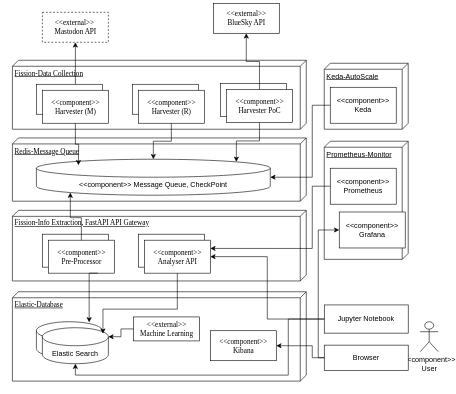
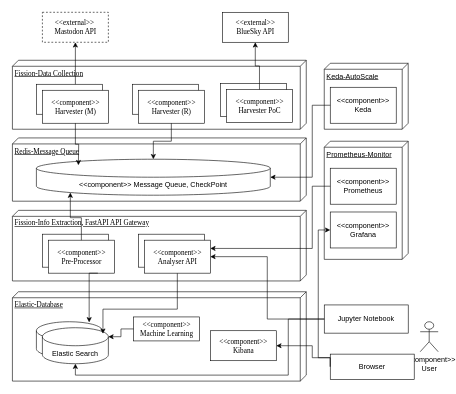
  <mxCell id="0" />
  <mxCell id="1" parent="0" />
  <mxCell id="2" value="Redis-Message Queue" style="verticalAlign=top;align=left;spacingTop=8;spacingLeft=2;spacingRight=12;shape=cube;size=10;direction=south;fontStyle=4;html=1;rounded=0;shadow=0;comic=0;labelBackgroundColor=none;strokeWidth=1;fontFamily=Verdana;fontSize=12" parent="1" vertex="1"><mxGeometry x="20" y="229.5" width="490" height="105.5" as="geometry" /></mxCell>
  <mxCell id="3" value="Fission-Data Collection" style="verticalAlign=top;align=left;spacingTop=8;spacingLeft=2;spacingRight=12;shape=cube;size=10;direction=south;fontStyle=4;html=1;rounded=0;shadow=0;comic=0;labelBackgroundColor=none;strokeWidth=1;fontFamily=Verdana;fontSize=12" parent="1" vertex="1"><mxGeometry x="20" y="100" width="490" height="115" as="geometry" /></mxCell>
  <mxCell id="4" value="Elastic-Database" style="verticalAlign=top;align=left;spacingTop=8;spacingLeft=2;spacingRight=12;shape=cube;size=10;direction=south;fontStyle=4;html=1;rounded=0;shadow=0;comic=0;labelBackgroundColor=none;strokeWidth=1;fontFamily=Verdana;fontSize=12" parent="1" vertex="1"><mxGeometry x="20" y="486" width="490" height="149" as="geometry" /></mxCell>
  <mxCell id="5" style="edgeStyle=orthogonalEdgeStyle;rounded=0;orthogonalLoop=1;jettySize=auto;html=1;entryX=0.5;entryY=1;entryDx=0;entryDy=0;exitX=0.5;exitY=0;exitDx=0;exitDy=0;" parent="1" source="8" target="14" edge="1"><mxGeometry relative="1" as="geometry" /></mxCell>
  <mxCell id="6" value="Havestor&lt;div&gt;(Mastodon)&lt;/div&gt;" style="html=1;rounded=0;shadow=0;comic=0;labelBackgroundColor=none;strokeWidth=1;fontFamily=Verdana;fontSize=12;align=center;" parent="1" vertex="1"><mxGeometry x="60" y="140" width="110" height="50" as="geometry" /></mxCell>
  <mxCell id="7" value="Havestor&lt;div&gt;(Reddit)&lt;/div&gt;" style="html=1;rounded=0;shadow=0;comic=0;labelBackgroundColor=none;strokeWidth=1;fontFamily=Verdana;fontSize=12;align=center;" parent="1" vertex="1"><mxGeometry x="220" y="140" width="110" height="50" as="geometry" /></mxCell>
  <mxCell id="8" value="&lt;div&gt;&lt;span style=&quot;background-color: light-dark(#ffffff, var(--ge-dark-color, #121212));&quot;&gt;&amp;lt;&amp;lt;component&amp;gt;&amp;gt;&lt;/span&gt;&lt;/div&gt;&lt;div&gt;&lt;span style=&quot;background-color: light-dark(#ffffff, var(--ge-dark-color, #121212));&quot;&gt;Harvester (M)&lt;/span&gt;&lt;/div&gt;" style="html=1;rounded=0;shadow=0;comic=0;labelBackgroundColor=none;strokeWidth=1;fontFamily=Verdana;fontSize=12;align=center;" parent="1" vertex="1"><mxGeometry x="70" y="150" width="110" height="55" as="geometry" /></mxCell>
  <mxCell id="9" value="&lt;span style=&quot;background-color: light-dark(#ffffff, var(--ge-dark-color, #121212));&quot;&gt;&amp;lt;&amp;lt;component&amp;gt;&amp;gt;&lt;/span&gt;&lt;div&gt;&lt;span style=&quot;background-color: light-dark(#ffffff, var(--ge-dark-color, #121212));&quot;&gt;Harvester (R)&lt;/span&gt;&lt;/div&gt;" style="html=1;rounded=0;shadow=0;comic=0;labelBackgroundColor=none;strokeWidth=1;fontFamily=Verdana;fontSize=12;align=center;" parent="1" vertex="1"><mxGeometry x="230" y="150" width="110" height="55" as="geometry" /></mxCell>
  <mxCell id="10" value="&lt;span style=&quot;background-color: light-dark(#ffffff, var(--ge-dark-color, #121212));&quot;&gt;&amp;lt;&amp;lt;component&amp;gt;&amp;gt;&lt;/span&gt;&lt;div&gt;&lt;span style=&quot;background-color: light-dark(#ffffff, var(--ge-dark-color, #121212));&quot;&gt;Kibana&lt;/span&gt;&lt;/div&gt;" style="html=1;rounded=0;shadow=0;comic=0;labelBackgroundColor=none;strokeWidth=1;fontFamily=Verdana;fontSize=12;align=center;" parent="1" vertex="1"><mxGeometry x="350" y="551" width="110" height="50" as="geometry" /></mxCell>
  <mxCell id="11" value="&amp;lt;&amp;lt;component&amp;gt;&amp;gt;&lt;div&gt;User&lt;/div&gt;" style="shape=umlActor;verticalLabelPosition=bottom;verticalAlign=top;html=1;outlineConnect=0;" parent="1" vertex="1"><mxGeometry x="700" y="536" width="30" height="50" as="geometry" /></mxCell>
  <mxCell id="12" value="" style="shape=cylinder3;whiteSpace=wrap;html=1;boundedLbl=1;backgroundOutline=1;size=15;" parent="1" vertex="1"><mxGeometry x="60" y="536" width="110" height="60" as="geometry" /></mxCell>
  <mxCell id="13" value="&lt;span&gt;Elastic Search&lt;/span&gt;" style="shape=cylinder3;whiteSpace=wrap;html=1;boundedLbl=1;backgroundOutline=1;size=15;" parent="1" vertex="1"><mxGeometry x="70" y="546" width="110" height="60" as="geometry" /></mxCell>
  <mxCell id="14" value="&lt;div&gt;&lt;span style=&quot;background-color: light-dark(#ffffff, var(--ge-dark-color, #121212));&quot;&gt;&amp;lt;&amp;lt;external&amp;gt;&amp;gt;&amp;nbsp;&lt;/span&gt;&lt;/div&gt;&lt;div&gt;&lt;span style=&quot;background-color: light-dark(#ffffff, var(--ge-dark-color, #121212));&quot;&gt;Mastodon API&lt;/span&gt;&lt;/div&gt;" style="html=1;rounded=0;shadow=0;comic=0;labelBackgroundColor=none;strokeWidth=1;fontFamily=Verdana;fontSize=12;align=center;dashed=1;" parent="1" vertex="1"><mxGeometry x="70" y="20" width="110" height="50" as="geometry" /></mxCell>
  <mxCell id="15" value="&lt;span&gt;Jupyter Notebook&lt;/span&gt;" style="rounded=0;whiteSpace=wrap;html=1;" parent="1" vertex="1"><mxGeometry x="540" y="508" width="140" height="47" as="geometry" /></mxCell>
- <mxCell id="16" value="&lt;span style=&quot;background-color: light-dark(#ffffff, var(--ge-dark-color, #121212));&quot;&gt;&amp;lt;&amp;lt;external&amp;gt;&amp;gt;&lt;/span&gt;&lt;div&gt;&lt;span style=&quot;background-color: light-dark(#ffffff, var(--ge-dark-color, #121212));&quot;&gt;BlueSky API&lt;/span&gt;&lt;/div&gt;" style="html=1;rounded=0;shadow=0;comic=0;labelBackgroundColor=none;strokeWidth=1;fontFamily=Verdana;fontSize=12;align=center;" parent="1" vertex="1"><mxGeometry x="355" y="5" width="110" height="50" as="geometry" /></mxCell>
+ <mxCell id="16" value="&lt;span style=&quot;background-color: light-dark(#ffffff, var(--ge-dark-color, #121212));&quot;&gt;&amp;lt;&amp;lt;external&amp;gt;&amp;gt;&lt;/span&gt;&lt;div&gt;&lt;span style=&quot;background-color: light-dark(#ffffff, var(--ge-dark-color, #121212));&quot;&gt;BlueSky API&lt;/span&gt;&lt;/div&gt;" style="html=1;rounded=0;shadow=0;comic=0;labelBackgroundColor=none;strokeWidth=1;fontFamily=Verdana;fontSize=12;align=center;" parent="1" vertex="1"><mxGeometry x="370" y="20" width="110" height="50" as="geometry" /></mxCell>
  <mxCell id="17" value="&lt;span&gt;&amp;lt;&amp;lt;component&amp;gt;&amp;gt; Message Queue, CheckPoint&lt;/span&gt;" style="shape=cylinder3;whiteSpace=wrap;html=1;boundedLbl=1;backgroundOutline=1;size=15;" parent="1" vertex="1"><mxGeometry x="60" y="265" width="390" height="60" as="geometry" /></mxCell>
  <mxCell id="18" value="" style="rounded=0;whiteSpace=wrap;html=1;" parent="1" vertex="1"><mxGeometry x="220" y="365" width="110" height="50" as="geometry" /></mxCell>
  <mxCell id="19" value="Analytic" style="rounded=0;whiteSpace=wrap;html=1;" parent="1" vertex="1"><mxGeometry x="230" y="375" width="110" height="50" as="geometry" /></mxCell>
  <mxCell id="20" style="edgeStyle=orthogonalEdgeStyle;rounded=0;orthogonalLoop=1;jettySize=auto;html=1;exitX=0.5;exitY=1;exitDx=0;exitDy=0;" parent="1" source="8" edge="1"><mxGeometry relative="1" as="geometry"><mxPoint x="130" y="275" as="targetPoint" /></mxGeometry></mxCell>
  <mxCell id="21" style="edgeStyle=orthogonalEdgeStyle;rounded=0;orthogonalLoop=1;jettySize=auto;html=1;exitX=0.5;exitY=1;exitDx=0;exitDy=0;entryX=0.5;entryY=0;entryDx=0;entryDy=0;entryPerimeter=0;" parent="1" source="9" target="17" edge="1"><mxGeometry relative="1" as="geometry"><mxPoint x="286" y="255" as="targetPoint" /></mxGeometry></mxCell>
  <mxCell id="22" style="edgeStyle=orthogonalEdgeStyle;rounded=0;orthogonalLoop=1;jettySize=auto;html=1;exitX=0;exitY=0.5;exitDx=0;exitDy=0;entryX=1;entryY=0.5;entryDx=0;entryDy=0;" parent="1" source="23" target="10" edge="1"><mxGeometry relative="1" as="geometry"><Array as="points"><mxPoint x="520" y="596" /><mxPoint x="520" y="576" /></Array></mxGeometry></mxCell>
- <mxCell id="23" value="&lt;span&gt;Browser&lt;/span&gt;" style="rounded=0;whiteSpace=wrap;html=1;" parent="1" vertex="1"><mxGeometry x="540" y="575" width="140" height="42" as="geometry" /></mxCell>
+ <mxCell id="23" value="&lt;span&gt;Browser&lt;/span&gt;" style="rounded=0;whiteSpace=wrap;html=1;" parent="1" vertex="1"><mxGeometry x="550" y="590" width="140" height="42" as="geometry" /></mxCell>
  <mxCell id="24" value="Prometheus-Monitor" style="verticalAlign=top;align=left;spacingTop=8;spacingLeft=2;spacingRight=12;shape=cube;size=10;direction=south;fontStyle=4;html=1;whiteSpace=wrap;" parent="1" vertex="1"><mxGeometry x="540" y="235" width="140" height="197" as="geometry" /></mxCell>
  <mxCell id="25" value="&lt;span style=&quot;background-color: light-dark(#ffffff, var(--ge-dark-color, #121212));&quot;&gt;&amp;lt;&amp;lt;component&amp;gt;&amp;gt;&lt;/span&gt;&lt;div&gt;&lt;span style=&quot;background-color: light-dark(#ffffff, var(--ge-dark-color, #121212));&quot;&gt;Prometheus&lt;/span&gt;&lt;/div&gt;" style="rounded=0;whiteSpace=wrap;html=1;" parent="1" vertex="1"><mxGeometry x="550" y="280" width="110" height="60" as="geometry" /></mxCell>
- <mxCell id="26" value="&lt;span style=&quot;background-color: light-dark(#ffffff, var(--ge-dark-color, #121212));&quot;&gt;&amp;lt;&amp;lt;component&amp;gt;&amp;gt;&lt;/span&gt;&lt;div&gt;&lt;span style=&quot;background-color: light-dark(#ffffff, var(--ge-dark-color, #121212));&quot;&gt;Grafana&lt;/span&gt;&lt;/div&gt;" style="rounded=0;whiteSpace=wrap;html=1;" parent="1" vertex="1"><mxGeometry x="565" y="353" width="110" height="60" as="geometry" /></mxCell>
+ <mxCell id="26" value="&lt;span style=&quot;background-color: light-dark(#ffffff, var(--ge-dark-color, #121212));&quot;&gt;&amp;lt;&amp;lt;component&amp;gt;&amp;gt;&lt;/span&gt;&lt;div&gt;&lt;span style=&quot;background-color: light-dark(#ffffff, var(--ge-dark-color, #121212));&quot;&gt;Grafana&lt;/span&gt;&lt;/div&gt;" style="rounded=0;whiteSpace=wrap;html=1;" parent="1" vertex="1"><mxGeometry x="550" y="353" width="110" height="60" as="geometry" /></mxCell>
  <mxCell id="27" value="Fission-Info Extraction, FastAPI API Gateway" style="verticalAlign=top;align=left;spacingTop=8;spacingLeft=2;spacingRight=12;shape=cube;size=10;direction=south;fontStyle=4;html=1;rounded=0;shadow=0;comic=0;labelBackgroundColor=none;strokeWidth=1;fontFamily=Verdana;fontSize=12" parent="1" vertex="1"><mxGeometry x="20" y="350.25" width="490" height="117.75" as="geometry" /></mxCell>
  <mxCell id="28" value="Processor" style="html=1;rounded=0;shadow=0;comic=0;labelBackgroundColor=none;strokeWidth=1;fontFamily=Verdana;fontSize=12;align=center;" parent="1" vertex="1"><mxGeometry x="70" y="390" width="110" height="55" as="geometry" /></mxCell>
  <mxCell id="29" value="Analyser API" style="html=1;rounded=0;shadow=0;comic=0;labelBackgroundColor=none;strokeWidth=1;fontFamily=Verdana;fontSize=12;align=center;" parent="1" vertex="1"><mxGeometry x="230" y="390" width="110" height="55" as="geometry" /></mxCell>
  <mxCell id="30" value="&lt;span style=&quot;background-color: light-dark(#ffffff, var(--ge-dark-color, #121212));&quot;&gt;&amp;lt;&amp;lt;component&amp;gt;&amp;gt;&lt;/span&gt;&lt;div&gt;&lt;span style=&quot;background-color: light-dark(#ffffff, var(--ge-dark-color, #121212));&quot;&gt;Pre-Processor&lt;/span&gt;&lt;/div&gt;" style="html=1;rounded=0;shadow=0;comic=0;labelBackgroundColor=none;strokeWidth=1;fontFamily=Verdana;fontSize=12;align=center;" parent="1" vertex="1"><mxGeometry x="80" y="400" width="110" height="55" as="geometry" /></mxCell>
  <mxCell id="31" style="edgeStyle=orthogonalEdgeStyle;rounded=0;orthogonalLoop=1;jettySize=auto;html=1;exitX=0.75;exitY=1;exitDx=0;exitDy=0;entryX=0.8;entryY=0.017;entryDx=0;entryDy=0;entryPerimeter=0;" parent="1" source="30" target="12" edge="1"><mxGeometry relative="1" as="geometry"><Array as="points"><mxPoint x="148" y="455" /></Array></mxGeometry></mxCell>
  <mxCell id="32" style="edgeStyle=orthogonalEdgeStyle;rounded=0;orthogonalLoop=1;jettySize=auto;html=1;exitX=0.5;exitY=1;exitDx=0;exitDy=0;entryX=0.918;entryY=0.167;entryDx=0;entryDy=0;entryPerimeter=0;" parent="1" target="13" edge="1"><mxGeometry relative="1" as="geometry"><Array as="points"><mxPoint x="295" y="515" /><mxPoint x="171" y="515" /></Array><mxPoint x="295" y="455" as="sourcePoint" /></mxGeometry></mxCell>
  <mxCell id="33" style="edgeStyle=orthogonalEdgeStyle;rounded=0;orthogonalLoop=1;jettySize=auto;html=1;entryX=0.145;entryY=1;entryDx=0;entryDy=-4.35;entryPerimeter=0;" parent="1" source="30" target="17" edge="1"><mxGeometry relative="1" as="geometry" /></mxCell>
  <mxCell id="34" value="Havestor&lt;div&gt;(Reddit)&lt;/div&gt;" style="html=1;rounded=0;shadow=0;comic=0;labelBackgroundColor=none;strokeWidth=1;fontFamily=Verdana;fontSize=12;align=center;" parent="1" vertex="1"><mxGeometry x="367" y="139" width="110" height="55" as="geometry" /></mxCell>
  <mxCell id="35" style="edgeStyle=orthogonalEdgeStyle;rounded=0;orthogonalLoop=1;jettySize=auto;html=1;entryX=0.5;entryY=1;entryDx=0;entryDy=0;" parent="1" source="36" target="16" edge="1"><mxGeometry relative="1" as="geometry" /></mxCell>
  <mxCell id="36" value="&lt;span style=&quot;background-color: light-dark(#ffffff, var(--ge-dark-color, #121212));&quot;&gt;&amp;lt;&amp;lt;component&amp;gt;&amp;gt;&lt;/span&gt;&lt;div&gt;&lt;span style=&quot;background-color: light-dark(#ffffff, var(--ge-dark-color, #121212));&quot;&gt;Harvester PoC&lt;/span&gt;&lt;/div&gt;" style="html=1;rounded=0;shadow=0;comic=0;labelBackgroundColor=none;strokeWidth=1;fontFamily=Verdana;fontSize=12;align=center;" parent="1" vertex="1"><mxGeometry x="377" y="149" width="110" height="55" as="geometry" /></mxCell>
- <mxCell id="37" value="&lt;span style=&quot;background-color: light-dark(#ffffff, var(--ge-dark-color, #121212));&quot;&gt;&amp;lt;&amp;lt;external&amp;gt;&amp;gt;&lt;/span&gt;&lt;div&gt;&lt;span style=&quot;background-color: light-dark(#ffffff, var(--ge-dark-color, #121212));&quot;&gt;Machine Learning&lt;/span&gt;&lt;/div&gt;" style="html=1;rounded=0;shadow=0;comic=0;labelBackgroundColor=none;strokeWidth=1;fontFamily=Verdana;fontSize=12;align=center;" parent="1" vertex="1"><mxGeometry x="222" y="528" width="110" height="40" as="geometry" /></mxCell>
+ <mxCell id="37" value="&lt;span style=&quot;background-color: light-dark(#ffffff, var(--ge-dark-color, #121212));&quot;&gt;&amp;lt;&amp;lt;component&amp;gt;&amp;gt;&lt;/span&gt;&lt;div&gt;&lt;span style=&quot;background-color: light-dark(#ffffff, var(--ge-dark-color, #121212));&quot;&gt;Machine Learning&lt;/span&gt;&lt;/div&gt;" style="html=1;rounded=0;shadow=0;comic=0;labelBackgroundColor=none;strokeWidth=1;fontFamily=Verdana;fontSize=12;align=center;" parent="1" vertex="1"><mxGeometry x="222" y="528" width="110" height="40" as="geometry" /></mxCell>
  <mxCell id="38" value="Keda-AutoScale" style="verticalAlign=top;align=left;spacingTop=8;spacingLeft=2;spacingRight=12;shape=cube;size=10;direction=south;fontStyle=4;html=1;whiteSpace=wrap;" parent="1" vertex="1"><mxGeometry x="540" y="105" width="140" height="110" as="geometry" /></mxCell>
  <mxCell id="39" value="&lt;span style=&quot;background-color: light-dark(#ffffff, var(--ge-dark-color, #121212));&quot;&gt;&amp;lt;&amp;lt;component&amp;gt;&amp;gt;&lt;/span&gt;&lt;div&gt;&lt;span style=&quot;background-color: light-dark(#ffffff, var(--ge-dark-color, #121212));&quot;&gt;Keda&lt;/span&gt;&lt;/div&gt;" style="rounded=0;whiteSpace=wrap;html=1;" parent="1" vertex="1"><mxGeometry x="550" y="145" width="110" height="60" as="geometry" /></mxCell>
  <mxCell id="40" style="edgeStyle=orthogonalEdgeStyle;rounded=0;orthogonalLoop=1;jettySize=auto;html=1;exitX=0;exitY=0.5;exitDx=0;exitDy=0;entryX=1;entryY=0.5;entryDx=0;entryDy=0;entryPerimeter=0;" parent="1" source="39" target="17" edge="1"><mxGeometry relative="1" as="geometry"><Array as="points"><mxPoint x="520" y="175" /><mxPoint x="520" y="295" /></Array></mxGeometry></mxCell>
  <mxCell id="41" style="edgeStyle=orthogonalEdgeStyle;rounded=0;orthogonalLoop=1;jettySize=auto;html=1;exitX=0;exitY=0.5;exitDx=0;exitDy=0;entryX=1;entryY=0;entryDx=0;entryDy=15;entryPerimeter=0;" parent="1" source="37" target="13" edge="1"><mxGeometry relative="1" as="geometry" /></mxCell>
  <mxCell id="42" value="&amp;lt;&amp;lt;component&amp;gt;&amp;gt;&lt;div&gt;Analyser API&lt;/div&gt;" style="html=1;rounded=0;shadow=0;comic=0;labelBackgroundColor=none;strokeWidth=1;fontFamily=Verdana;fontSize=12;align=center;" parent="1" vertex="1"><mxGeometry x="240" y="400" width="110" height="55" as="geometry" /></mxCell>
  <mxCell id="43" style="edgeStyle=orthogonalEdgeStyle;rounded=0;orthogonalLoop=1;jettySize=auto;html=1;exitX=0;exitY=0.5;exitDx=0;exitDy=0;entryX=1;entryY=0.5;entryDx=0;entryDy=0;" parent="1" source="15" target="42" edge="1"><mxGeometry relative="1" as="geometry" /></mxCell>
  <mxCell id="44" style="edgeStyle=orthogonalEdgeStyle;rounded=0;orthogonalLoop=1;jettySize=auto;html=1;entryX=1;entryY=0.25;entryDx=0;entryDy=0;" parent="1" source="25" target="42" edge="1"><mxGeometry relative="1" as="geometry"><Array as="points"><mxPoint x="520" y="310" /><mxPoint x="520" y="414" /></Array></mxGeometry></mxCell>
- <mxCell id="45" style="edgeStyle=orthogonalEdgeStyle;rounded=0;orthogonalLoop=1;jettySize=auto;html=1;entryX=0.855;entryY=0;entryDx=0;entryDy=4.35;entryPerimeter=0;" parent="1" source="36" target="17" edge="1"><mxGeometry relative="1" as="geometry" /></mxCell>
  <mxCell id="46" style="edgeStyle=orthogonalEdgeStyle;rounded=0;orthogonalLoop=1;jettySize=auto;html=1;exitX=0;exitY=0.5;exitDx=0;exitDy=0;entryX=0;entryY=0.5;entryDx=0;entryDy=0;" parent="1" source="23" target="26" edge="1"><mxGeometry relative="1" as="geometry"><Array as="points"><mxPoint x="530" y="596" /><mxPoint x="530" y="383" /></Array></mxGeometry></mxCell>
  <mxCell id="47" style="edgeStyle=orthogonalEdgeStyle;rounded=0;orthogonalLoop=1;jettySize=auto;html=1;entryX=0.5;entryY=1;entryDx=0;entryDy=0;entryPerimeter=0;" parent="1" source="15" target="13" edge="1"><mxGeometry relative="1" as="geometry"><Array as="points"><mxPoint x="480" y="532" /><mxPoint x="480" y="625" /><mxPoint x="125" y="625" /></Array></mxGeometry></mxCell>
